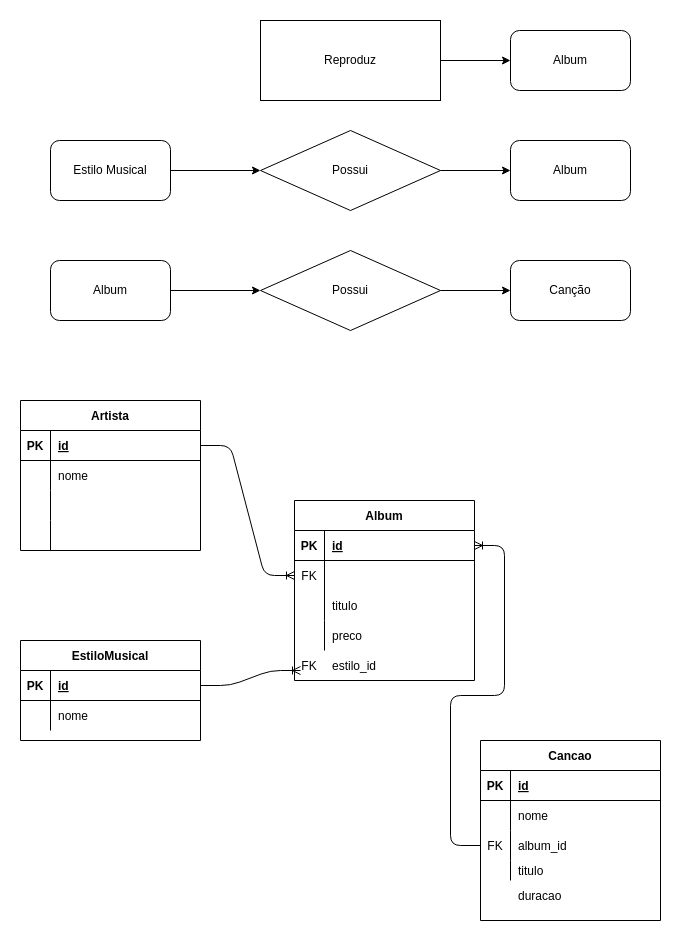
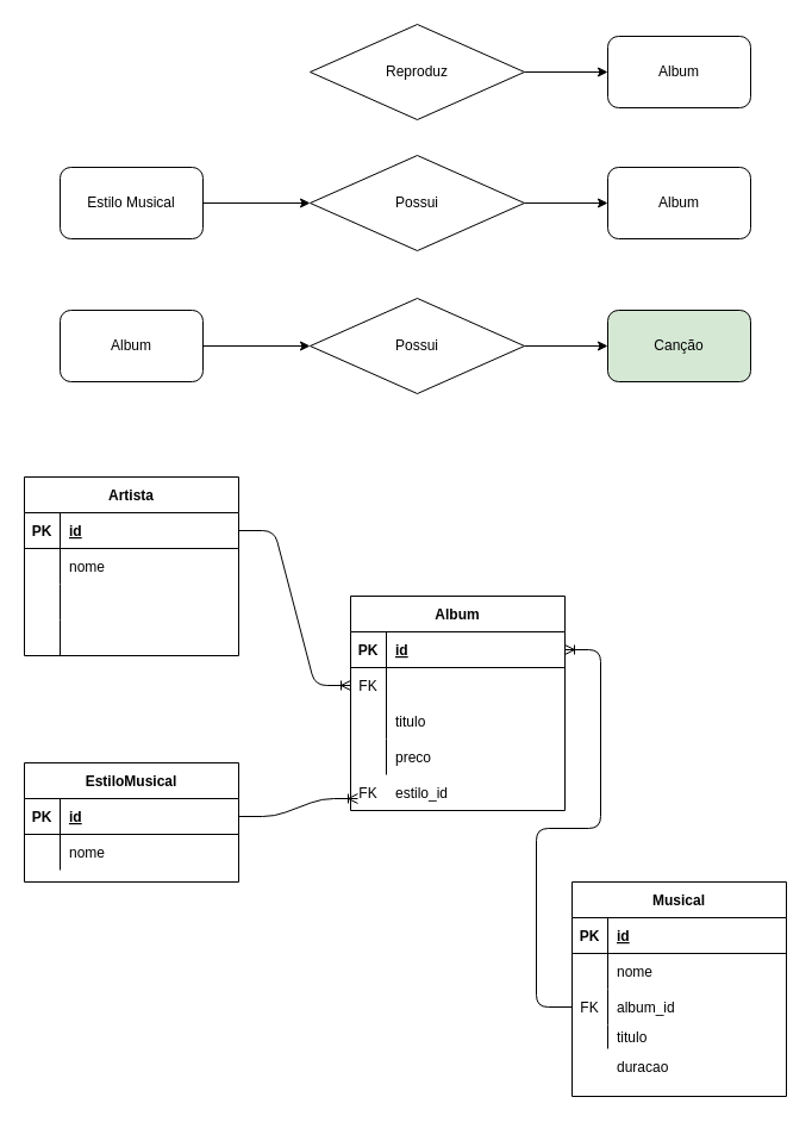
  <mxCell id="0" />
  <mxCell id="1" parent="0" />
  <mxCell id="2" value="Album" style="rounded=1;whiteSpace=wrap;html=1;" parent="1" vertex="1"><mxGeometry x="510" y="30" width="120" height="60" as="geometry" /></mxCell>
  <mxCell id="3" style="edgeStyle=orthogonalEdgeStyle;rounded=0;orthogonalLoop=1;jettySize=auto;html=1;exitX=1;exitY=0.5;exitDx=0;exitDy=0;entryX=0;entryY=0.5;entryDx=0;entryDy=0;" parent="1" source="4" target="2" edge="1"><mxGeometry relative="1" as="geometry" /></mxCell>
- <mxCell id="4" value="Reproduz" style="whiteSpace=wrap;html=1;rounded=0;" parent="1" vertex="1"><mxGeometry x="260" y="20" width="180" height="80" as="geometry" /></mxCell>
+ <mxCell id="4" value="Reproduz" style="rhombus;whiteSpace=wrap;html=1;" parent="1" vertex="1"><mxGeometry x="260" y="20" width="180" height="80" as="geometry" /></mxCell>
  <mxCell id="5" style="edgeStyle=orthogonalEdgeStyle;rounded=0;orthogonalLoop=1;jettySize=auto;html=1;exitX=1;exitY=0.5;exitDx=0;exitDy=0;entryX=0;entryY=0.5;entryDx=0;entryDy=0;" parent="1" source="6" target="9" edge="1"><mxGeometry relative="1" as="geometry" /></mxCell>
  <mxCell id="6" value="Estilo Musical" style="rounded=1;whiteSpace=wrap;html=1;" parent="1" vertex="1"><mxGeometry x="50" y="140" width="120" height="60" as="geometry" /></mxCell>
  <mxCell id="7" value="Album" style="rounded=1;whiteSpace=wrap;html=1;" parent="1" vertex="1"><mxGeometry x="510" y="140" width="120" height="60" as="geometry" /></mxCell>
  <mxCell id="8" style="edgeStyle=orthogonalEdgeStyle;rounded=0;orthogonalLoop=1;jettySize=auto;html=1;exitX=1;exitY=0.5;exitDx=0;exitDy=0;entryX=0;entryY=0.5;entryDx=0;entryDy=0;" parent="1" source="9" target="7" edge="1"><mxGeometry relative="1" as="geometry" /></mxCell>
  <mxCell id="9" value="Possui" style="rhombus;whiteSpace=wrap;html=1;" parent="1" vertex="1"><mxGeometry x="260" y="130" width="180" height="80" as="geometry" /></mxCell>
  <mxCell id="10" style="edgeStyle=orthogonalEdgeStyle;rounded=0;orthogonalLoop=1;jettySize=auto;html=1;exitX=1;exitY=0.5;exitDx=0;exitDy=0;entryX=0;entryY=0.5;entryDx=0;entryDy=0;" parent="1" source="11" target="14" edge="1"><mxGeometry relative="1" as="geometry" /></mxCell>
  <mxCell id="11" value="Album" style="rounded=1;whiteSpace=wrap;html=1;" parent="1" vertex="1"><mxGeometry x="50" y="260" width="120" height="60" as="geometry" /></mxCell>
- <mxCell id="12" value="Canção" style="rounded=1;whiteSpace=wrap;html=1;" parent="1" vertex="1"><mxGeometry x="510" y="260" width="120" height="60" as="geometry" /></mxCell>
+ <mxCell id="12" value="Canção" style="rounded=1;whiteSpace=wrap;html=1;fillColor=#d5e8d4;" parent="1" vertex="1"><mxGeometry x="510" y="260" width="120" height="60" as="geometry" /></mxCell>
  <mxCell id="13" style="edgeStyle=orthogonalEdgeStyle;rounded=0;orthogonalLoop=1;jettySize=auto;html=1;exitX=1;exitY=0.5;exitDx=0;exitDy=0;entryX=0;entryY=0.5;entryDx=0;entryDy=0;" parent="1" source="14" target="12" edge="1"><mxGeometry relative="1" as="geometry" /></mxCell>
  <mxCell id="14" value="Possui" style="rhombus;whiteSpace=wrap;html=1;" parent="1" vertex="1"><mxGeometry x="260" y="250" width="180" height="80" as="geometry" /></mxCell>
  <mxCell id="15" value="Artista" style="shape=table;startSize=30;container=1;collapsible=1;childLayout=tableLayout;fixedRows=1;rowLines=0;fontStyle=1;align=center;resizeLast=1;" parent="1" vertex="1"><mxGeometry x="20" y="400" width="180" height="150" as="geometry" /></mxCell>
  <mxCell id="16" value="" style="shape=partialRectangle;collapsible=0;dropTarget=0;pointerEvents=0;fillColor=none;top=0;left=0;bottom=1;right=0;points=[[0,0.5],[1,0.5]];portConstraint=eastwest;" parent="15" vertex="1"><mxGeometry y="30" width="180" height="30" as="geometry" /></mxCell>
  <mxCell id="17" value="PK" style="shape=partialRectangle;connectable=0;fillColor=none;top=0;left=0;bottom=0;right=0;fontStyle=1;overflow=hidden;" parent="16" vertex="1"><mxGeometry width="30" height="30" as="geometry" /></mxCell>
  <mxCell id="18" value="id" style="shape=partialRectangle;connectable=0;fillColor=none;top=0;left=0;bottom=0;right=0;align=left;spacingLeft=6;fontStyle=5;overflow=hidden;" parent="16" vertex="1"><mxGeometry x="30" width="150" height="30" as="geometry" /></mxCell>
  <mxCell id="19" value="" style="shape=partialRectangle;collapsible=0;dropTarget=0;pointerEvents=0;fillColor=none;top=0;left=0;bottom=0;right=0;points=[[0,0.5],[1,0.5]];portConstraint=eastwest;" parent="15" vertex="1"><mxGeometry y="60" width="180" height="30" as="geometry" /></mxCell>
  <mxCell id="20" value="" style="shape=partialRectangle;connectable=0;fillColor=none;top=0;left=0;bottom=0;right=0;editable=1;overflow=hidden;" parent="19" vertex="1"><mxGeometry width="30" height="30" as="geometry" /></mxCell>
  <mxCell id="21" value="nome" style="shape=partialRectangle;connectable=0;fillColor=none;top=0;left=0;bottom=0;right=0;align=left;spacingLeft=6;overflow=hidden;" parent="19" vertex="1"><mxGeometry x="30" width="150" height="30" as="geometry" /></mxCell>
  <mxCell id="22" value="" style="shape=partialRectangle;collapsible=0;dropTarget=0;pointerEvents=0;fillColor=none;top=0;left=0;bottom=0;right=0;points=[[0,0.5],[1,0.5]];portConstraint=eastwest;" parent="15" vertex="1"><mxGeometry y="90" width="180" height="30" as="geometry" /></mxCell>
  <mxCell id="23" value="" style="shape=partialRectangle;connectable=0;fillColor=none;top=0;left=0;bottom=0;right=0;editable=1;overflow=hidden;" parent="22" vertex="1"><mxGeometry width="30" height="30" as="geometry" /></mxCell>
  <mxCell id="24" value="" style="shape=partialRectangle;connectable=0;fillColor=none;top=0;left=0;bottom=0;right=0;align=left;spacingLeft=6;overflow=hidden;" parent="22" vertex="1"><mxGeometry x="30" width="150" height="30" as="geometry" /></mxCell>
  <mxCell id="25" value="" style="shape=partialRectangle;collapsible=0;dropTarget=0;pointerEvents=0;fillColor=none;top=0;left=0;bottom=0;right=0;points=[[0,0.5],[1,0.5]];portConstraint=eastwest;" parent="15" vertex="1"><mxGeometry y="120" width="180" height="30" as="geometry" /></mxCell>
  <mxCell id="26" value="" style="shape=partialRectangle;connectable=0;fillColor=none;top=0;left=0;bottom=0;right=0;editable=1;overflow=hidden;" parent="25" vertex="1"><mxGeometry width="30" height="30" as="geometry" /></mxCell>
  <mxCell id="27" value="" style="shape=partialRectangle;connectable=0;fillColor=none;top=0;left=0;bottom=0;right=0;align=left;spacingLeft=6;overflow=hidden;" parent="25" vertex="1"><mxGeometry x="30" width="150" height="30" as="geometry" /></mxCell>
  <mxCell id="28" value="EstiloMusical" style="shape=table;startSize=30;container=1;collapsible=1;childLayout=tableLayout;fixedRows=1;rowLines=0;fontStyle=1;align=center;resizeLast=1;" parent="1" vertex="1"><mxGeometry x="20" y="640" width="180" height="100" as="geometry" /></mxCell>
  <mxCell id="29" value="" style="shape=partialRectangle;collapsible=0;dropTarget=0;pointerEvents=0;fillColor=none;top=0;left=0;bottom=1;right=0;points=[[0,0.5],[1,0.5]];portConstraint=eastwest;" parent="28" vertex="1"><mxGeometry y="30" width="180" height="30" as="geometry" /></mxCell>
  <mxCell id="30" value="PK" style="shape=partialRectangle;connectable=0;fillColor=none;top=0;left=0;bottom=0;right=0;fontStyle=1;overflow=hidden;" parent="29" vertex="1"><mxGeometry width="30" height="30" as="geometry" /></mxCell>
  <mxCell id="31" value="id" style="shape=partialRectangle;connectable=0;fillColor=none;top=0;left=0;bottom=0;right=0;align=left;spacingLeft=6;fontStyle=5;overflow=hidden;" parent="29" vertex="1"><mxGeometry x="30" width="150" height="30" as="geometry" /></mxCell>
  <mxCell id="32" value="" style="shape=partialRectangle;collapsible=0;dropTarget=0;pointerEvents=0;fillColor=none;top=0;left=0;bottom=0;right=0;points=[[0,0.5],[1,0.5]];portConstraint=eastwest;" parent="28" vertex="1"><mxGeometry y="60" width="180" height="30" as="geometry" /></mxCell>
  <mxCell id="33" value="" style="shape=partialRectangle;connectable=0;fillColor=none;top=0;left=0;bottom=0;right=0;editable=1;overflow=hidden;" parent="32" vertex="1"><mxGeometry width="30" height="30" as="geometry" /></mxCell>
  <mxCell id="34" value="nome" style="shape=partialRectangle;connectable=0;fillColor=none;top=0;left=0;bottom=0;right=0;align=left;spacingLeft=6;overflow=hidden;fontStyle=0" parent="32" vertex="1"><mxGeometry x="30" width="150" height="30" as="geometry" /></mxCell>
  <mxCell id="35" value="Album" style="shape=table;startSize=30;container=1;collapsible=1;childLayout=tableLayout;fixedRows=1;rowLines=0;fontStyle=1;align=center;resizeLast=1;" parent="1" vertex="1"><mxGeometry x="294" y="500" width="180" height="180" as="geometry" /></mxCell>
  <mxCell id="36" value="" style="shape=partialRectangle;collapsible=0;dropTarget=0;pointerEvents=0;fillColor=none;top=0;left=0;bottom=1;right=0;points=[[0,0.5],[1,0.5]];portConstraint=eastwest;" parent="35" vertex="1"><mxGeometry y="30" width="180" height="30" as="geometry" /></mxCell>
  <mxCell id="37" value="PK" style="shape=partialRectangle;connectable=0;fillColor=none;top=0;left=0;bottom=0;right=0;fontStyle=1;overflow=hidden;" parent="36" vertex="1"><mxGeometry width="30" height="30" as="geometry" /></mxCell>
  <mxCell id="38" value="id" style="shape=partialRectangle;connectable=0;fillColor=none;top=0;left=0;bottom=0;right=0;align=left;spacingLeft=6;fontStyle=5;overflow=hidden;" parent="36" vertex="1"><mxGeometry x="30" width="150" height="30" as="geometry" /></mxCell>
  <mxCell id="39" value="" style="shape=partialRectangle;collapsible=0;dropTarget=0;pointerEvents=0;fillColor=none;top=0;left=0;bottom=0;right=0;points=[[0,0.5],[1,0.5]];portConstraint=eastwest;" parent="35" vertex="1"><mxGeometry y="60" width="180" height="30" as="geometry" /></mxCell>
  <mxCell id="40" value="FK" style="shape=partialRectangle;connectable=0;fillColor=none;top=0;left=0;bottom=0;right=0;editable=1;overflow=hidden;" parent="39" vertex="1"><mxGeometry width="30" height="30" as="geometry" /></mxCell>
  <mxCell id="41" value="" style="shape=partialRectangle;collapsible=0;dropTarget=0;pointerEvents=0;fillColor=none;top=0;left=0;bottom=0;right=0;points=[[0,0.5],[1,0.5]];portConstraint=eastwest;" parent="35" vertex="1"><mxGeometry y="90" width="180" height="30" as="geometry" /></mxCell>
  <mxCell id="42" value="" style="shape=partialRectangle;connectable=0;fillColor=none;top=0;left=0;bottom=0;right=0;editable=1;overflow=hidden;" parent="41" vertex="1"><mxGeometry width="30" height="30" as="geometry" /></mxCell>
  <mxCell id="43" value="titulo" style="shape=partialRectangle;connectable=0;fillColor=none;top=0;left=0;bottom=0;right=0;align=left;spacingLeft=6;overflow=hidden;" parent="41" vertex="1"><mxGeometry x="30" width="150" height="30" as="geometry" /></mxCell>
  <mxCell id="44" value="" style="shape=partialRectangle;collapsible=0;dropTarget=0;pointerEvents=0;fillColor=none;top=0;left=0;bottom=0;right=0;points=[[0,0.5],[1,0.5]];portConstraint=eastwest;" parent="35" vertex="1"><mxGeometry y="120" width="180" height="30" as="geometry" /></mxCell>
  <mxCell id="45" value="" style="shape=partialRectangle;connectable=0;fillColor=none;top=0;left=0;bottom=0;right=0;editable=1;overflow=hidden;" parent="44" vertex="1"><mxGeometry width="30" height="30" as="geometry" /></mxCell>
  <mxCell id="46" value="preco" style="shape=partialRectangle;connectable=0;fillColor=none;top=0;left=0;bottom=0;right=0;align=left;spacingLeft=6;overflow=hidden;" parent="44" vertex="1"><mxGeometry x="30" width="150" height="30" as="geometry" /></mxCell>
- <mxCell id="47" value="Cancao" style="shape=table;startSize=30;container=1;collapsible=1;childLayout=tableLayout;fixedRows=1;rowLines=0;fontStyle=1;align=center;resizeLast=1;" parent="1" vertex="1"><mxGeometry x="480" y="740" width="180" height="180" as="geometry" /></mxCell>
+ <mxCell id="47" value="Musical" style="shape=table;startSize=30;container=1;collapsible=1;childLayout=tableLayout;fixedRows=1;rowLines=0;fontStyle=1;align=center;resizeLast=1;" parent="1" vertex="1"><mxGeometry x="480" y="740" width="180" height="180" as="geometry" /></mxCell>
  <mxCell id="48" value="" style="shape=partialRectangle;collapsible=0;dropTarget=0;pointerEvents=0;fillColor=none;top=0;left=0;bottom=1;right=0;points=[[0,0.5],[1,0.5]];portConstraint=eastwest;" parent="47" vertex="1"><mxGeometry y="30" width="180" height="30" as="geometry" /></mxCell>
  <mxCell id="49" value="PK" style="shape=partialRectangle;connectable=0;fillColor=none;top=0;left=0;bottom=0;right=0;fontStyle=1;overflow=hidden;" parent="48" vertex="1"><mxGeometry width="30" height="30" as="geometry" /></mxCell>
  <mxCell id="50" value="id" style="shape=partialRectangle;connectable=0;fillColor=none;top=0;left=0;bottom=0;right=0;align=left;spacingLeft=6;fontStyle=5;overflow=hidden;" parent="48" vertex="1"><mxGeometry x="30" width="150" height="30" as="geometry" /></mxCell>
  <mxCell id="51" value="" style="shape=partialRectangle;collapsible=0;dropTarget=0;pointerEvents=0;fillColor=none;top=0;left=0;bottom=0;right=0;points=[[0,0.5],[1,0.5]];portConstraint=eastwest;" parent="47" vertex="1"><mxGeometry y="60" width="180" height="30" as="geometry" /></mxCell>
  <mxCell id="52" value="" style="shape=partialRectangle;connectable=0;fillColor=none;top=0;left=0;bottom=0;right=0;editable=1;overflow=hidden;" parent="51" vertex="1"><mxGeometry width="30" height="30" as="geometry" /></mxCell>
  <mxCell id="53" value="nome" style="shape=partialRectangle;connectable=0;fillColor=none;top=0;left=0;bottom=0;right=0;align=left;spacingLeft=6;overflow=hidden;" parent="51" vertex="1"><mxGeometry x="30" width="150" height="30" as="geometry" /></mxCell>
  <mxCell id="54" value="" style="shape=partialRectangle;collapsible=0;dropTarget=0;pointerEvents=0;fillColor=none;top=0;left=0;bottom=0;right=0;points=[[0,0.5],[1,0.5]];portConstraint=eastwest;" parent="47" vertex="1"><mxGeometry y="90" width="180" height="30" as="geometry" /></mxCell>
  <mxCell id="55" value="FK" style="shape=partialRectangle;connectable=0;fillColor=none;top=0;left=0;bottom=0;right=0;editable=1;overflow=hidden;" parent="54" vertex="1"><mxGeometry width="30" height="30" as="geometry" /></mxCell>
  <mxCell id="56" value="album_id" style="shape=partialRectangle;connectable=0;fillColor=none;top=0;left=0;bottom=0;right=0;align=left;spacingLeft=6;overflow=hidden;" parent="54" vertex="1"><mxGeometry x="30" width="150" height="30" as="geometry" /></mxCell>
  <mxCell id="57" value="" style="shape=partialRectangle;collapsible=0;dropTarget=0;pointerEvents=0;fillColor=none;top=0;left=0;bottom=0;right=0;points=[[0,0.5],[1,0.5]];portConstraint=eastwest;" parent="47" vertex="1"><mxGeometry y="120" width="180" height="20" as="geometry" /></mxCell>
  <mxCell id="58" value="" style="shape=partialRectangle;connectable=0;fillColor=none;top=0;left=0;bottom=0;right=0;editable=1;overflow=hidden;" parent="57" vertex="1"><mxGeometry width="30" height="20" as="geometry" /></mxCell>
  <mxCell id="59" value="titulo" style="shape=partialRectangle;connectable=0;fillColor=none;top=0;left=0;bottom=0;right=0;align=left;spacingLeft=6;overflow=hidden;" parent="57" vertex="1"><mxGeometry x="30" width="150" height="20" as="geometry" /></mxCell>
  <mxCell id="60" value="estilo_id" style="shape=partialRectangle;connectable=0;fillColor=none;top=0;left=0;bottom=0;right=0;align=left;spacingLeft=6;overflow=hidden;" parent="1" vertex="1"><mxGeometry x="324" y="650" width="150" height="30" as="geometry" /></mxCell>
  <mxCell id="61" value="FK" style="shape=partialRectangle;connectable=0;fillColor=none;top=0;left=0;bottom=0;right=0;editable=1;overflow=hidden;" parent="1" vertex="1"><mxGeometry x="294" y="650" width="30" height="30" as="geometry" /></mxCell>
  <mxCell id="62" value="" style="edgeStyle=entityRelationEdgeStyle;fontSize=12;html=1;endArrow=ERoneToMany;" parent="1" source="16" target="39" edge="1"><mxGeometry width="100" height="100" relative="1" as="geometry"><mxPoint x="290" y="610" as="sourcePoint" /><mxPoint x="390" y="510" as="targetPoint" /></mxGeometry></mxCell>
  <mxCell id="63" value="" style="edgeStyle=entityRelationEdgeStyle;fontSize=12;html=1;endArrow=ERoneToMany;exitX=1;exitY=0.5;exitDx=0;exitDy=0;" parent="1" source="29" edge="1"><mxGeometry width="100" height="100" relative="1" as="geometry"><mxPoint x="290" y="610" as="sourcePoint" /><mxPoint x="300" y="670" as="targetPoint" /></mxGeometry></mxCell>
  <mxCell id="64" value="" style="edgeStyle=entityRelationEdgeStyle;fontSize=12;html=1;endArrow=ERoneToMany;exitX=0;exitY=0.5;exitDx=0;exitDy=0;entryX=1;entryY=0.5;entryDx=0;entryDy=0;" parent="1" source="54" target="36" edge="1"><mxGeometry width="100" height="100" relative="1" as="geometry"><mxPoint x="290" y="610" as="sourcePoint" /><mxPoint x="490" y="640" as="targetPoint" /></mxGeometry></mxCell>
  <mxCell id="65" value="duracao" style="shape=partialRectangle;connectable=0;fillColor=none;top=0;left=0;bottom=0;right=0;align=left;spacingLeft=6;overflow=hidden;" vertex="1" parent="1"><mxGeometry x="510" y="880" width="150" height="30" as="geometry" /></mxCell>
